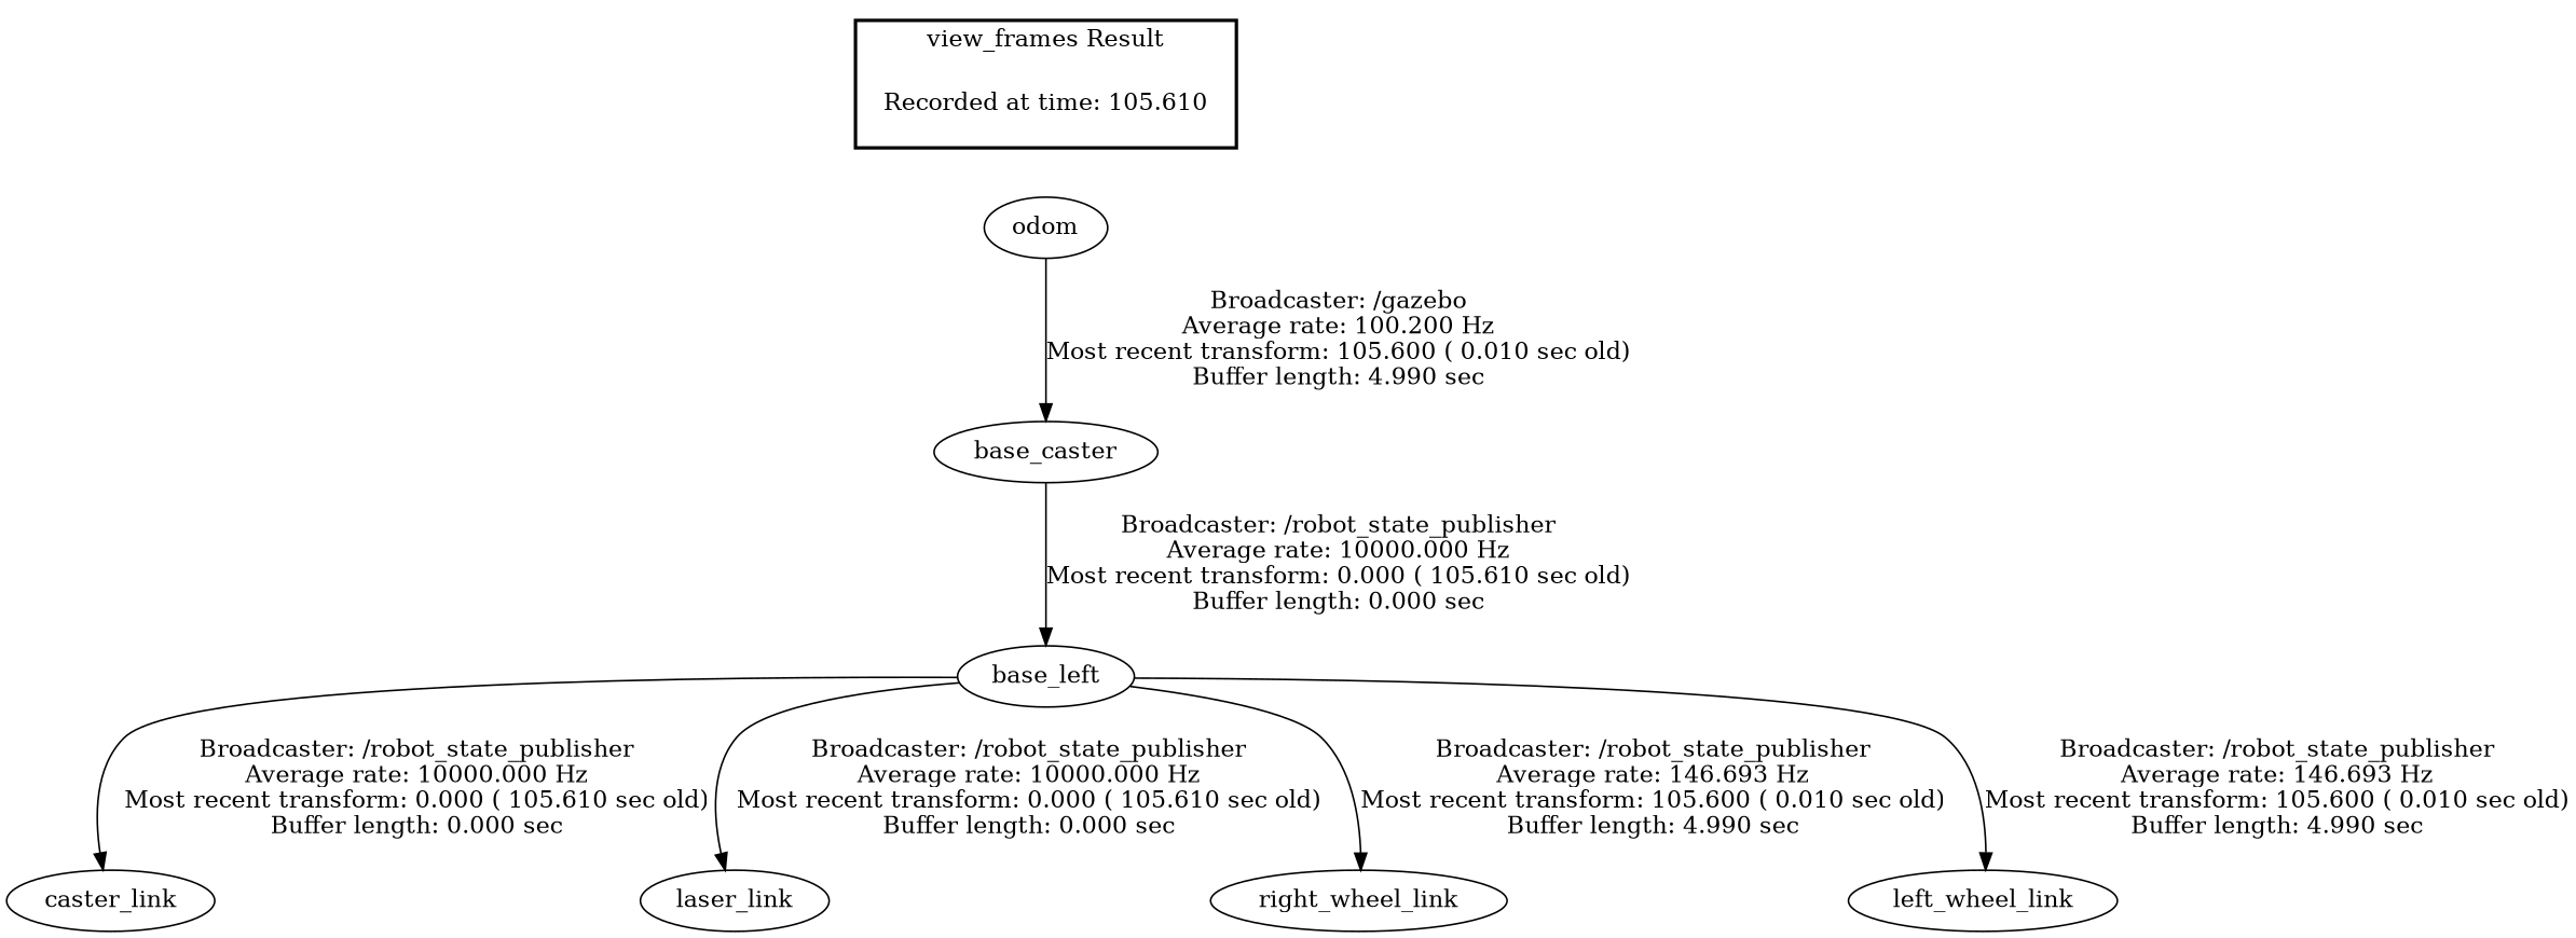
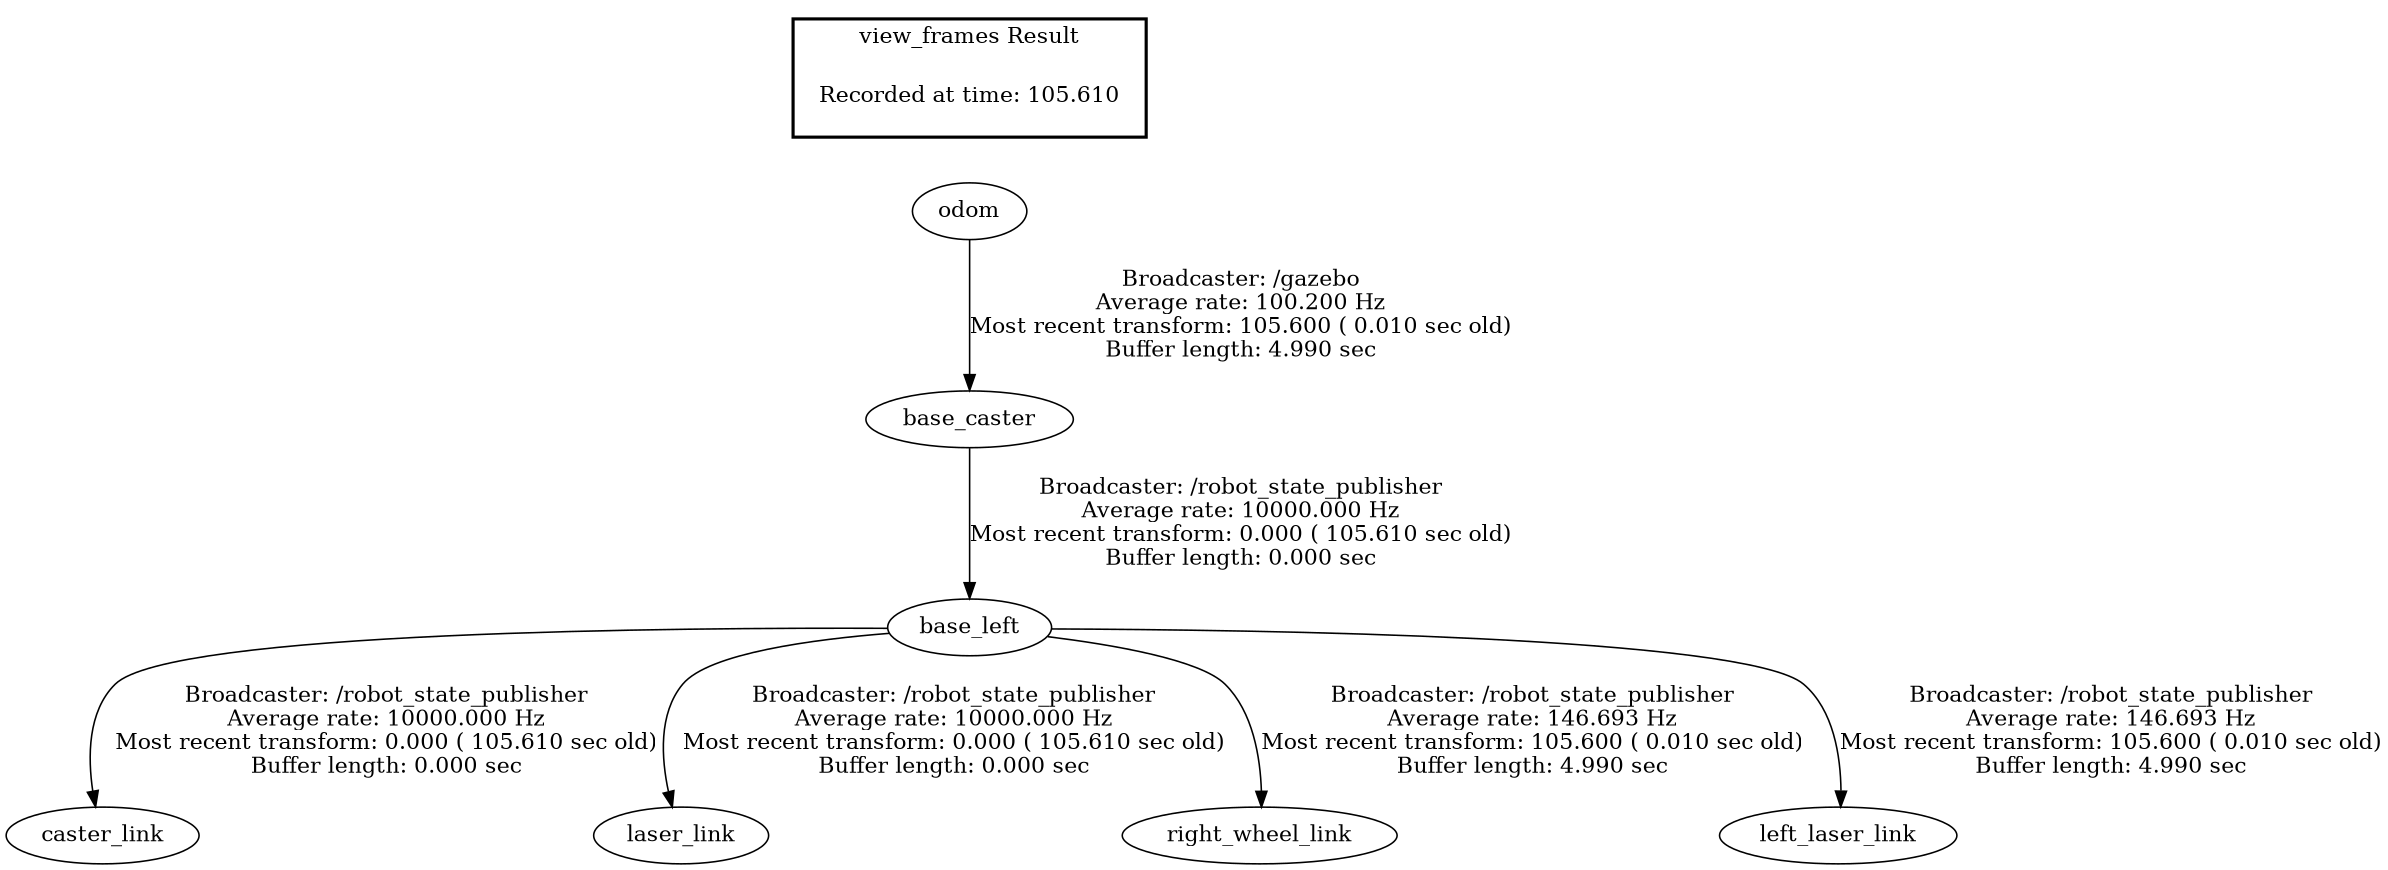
  digraph {
    "Recorded at time: 105.610" [shape=plaintext]
    odom
    n3 [label=base_caster]
    n4 [label=base_left]
    caster_link
    laser_link
    right_wheel_link
-   left_wheel_link
+   left_wheel_link [label=left_laser_link]
    subgraph cluster_1 {
      color=black
      label="view_frames Result"
      style=bold
      "Recorded at time: 105.610"
    }
    "Recorded at time: 105.610" -> odom [style=invis]
    odom -> n3 [label="Broadcaster: /gazebo\nAverage rate: 100.200 Hz\nMost recent transform: 105.600 ( 0.010 sec old)\nBuffer length: 4.990 sec\n"]
    n3 -> n4 [label="Broadcaster: /robot_state_publisher\nAverage rate: 10000.000 Hz\nMost recent transform: 0.000 ( 105.610 sec old)\nBuffer length: 0.000 sec\n"]
    n4 -> caster_link [label="Broadcaster: /robot_state_publisher\nAverage rate: 10000.000 Hz\nMost recent transform: 0.000 ( 105.610 sec old)\nBuffer length: 0.000 sec\n"]
    n4 -> laser_link [label="Broadcaster: /robot_state_publisher\nAverage rate: 10000.000 Hz\nMost recent transform: 0.000 ( 105.610 sec old)\nBuffer length: 0.000 sec\n"]
    n4 -> right_wheel_link [label="Broadcaster: /robot_state_publisher\nAverage rate: 146.693 Hz\nMost recent transform: 105.600 ( 0.010 sec old)\nBuffer length: 4.990 sec\n"]
    n4 -> left_wheel_link [label="Broadcaster: /robot_state_publisher\nAverage rate: 146.693 Hz\nMost recent transform: 105.600 ( 0.010 sec old)\nBuffer length: 4.990 sec\n"]
  }
